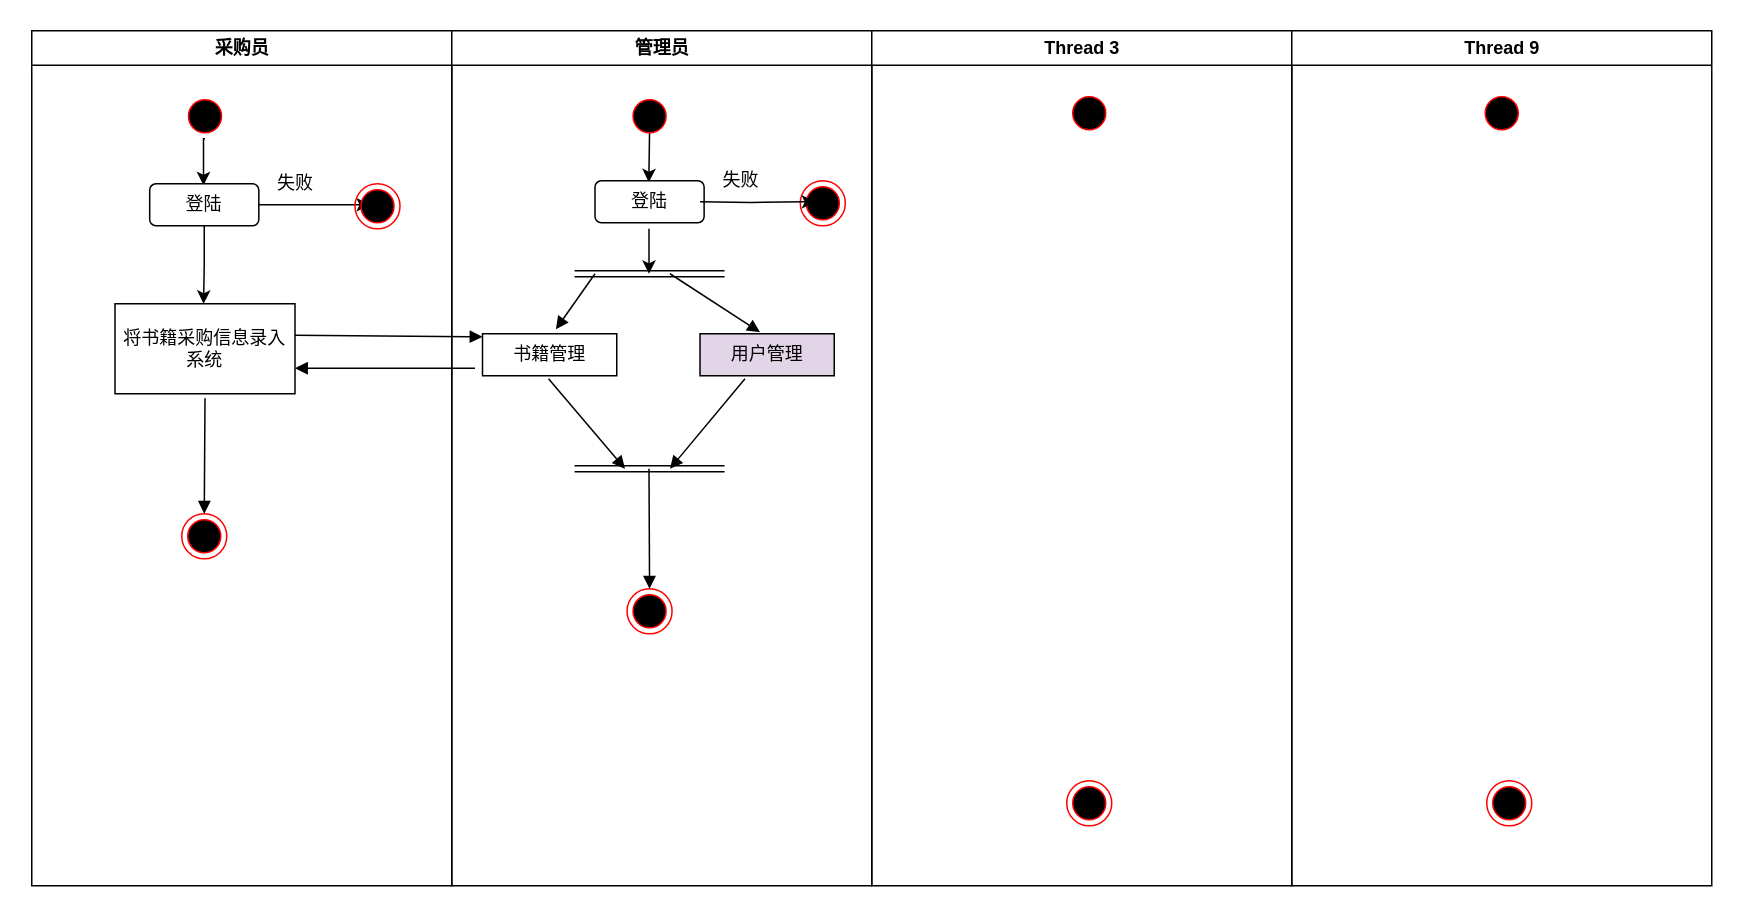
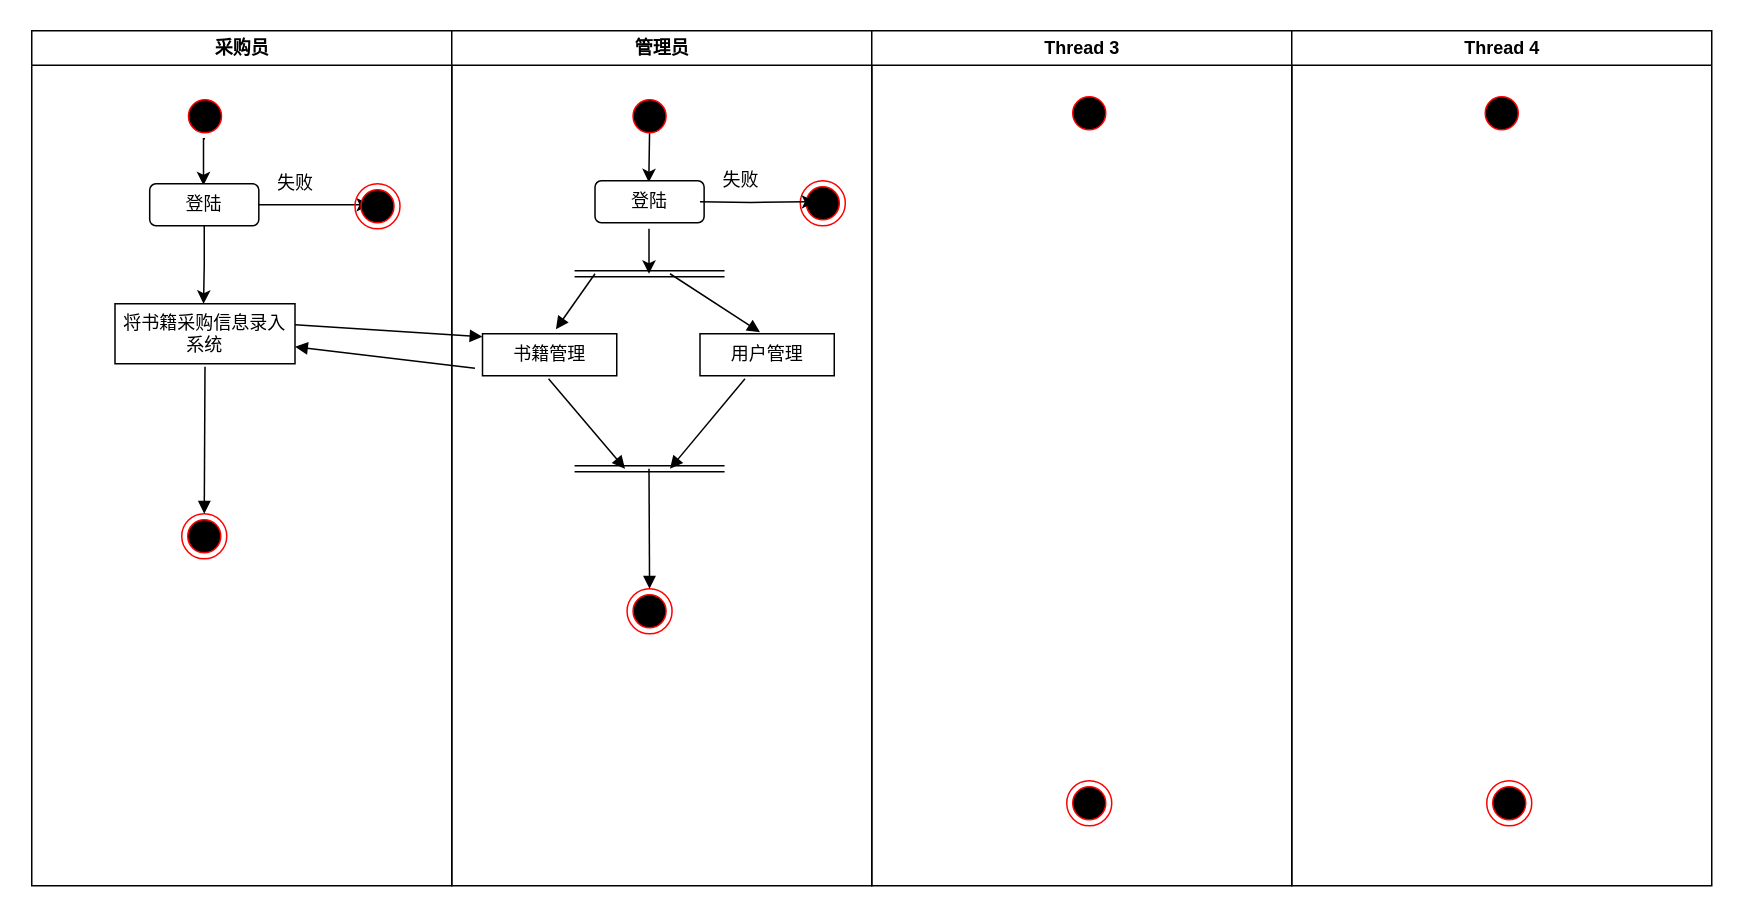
  <mxCell id="0" />
  <mxCell id="1" parent="0" />
  <mxCell id="2" value="采购员" style="swimlane;whiteSpace=wrap" parent="1" vertex="1"><mxGeometry x="20.5" y="20" width="280" height="570" as="geometry" /></mxCell>
  <mxCell id="3" style="edgeStyle=orthogonalEdgeStyle;rounded=0;orthogonalLoop=1;jettySize=auto;html=1;exitX=0.5;exitY=1;exitDx=0;exitDy=0;entryX=0.493;entryY=0.036;entryDx=0;entryDy=0;entryPerimeter=0;" edge="1" parent="2" source="4" target="7"><mxGeometry relative="1" as="geometry" /></mxCell>
  <mxCell id="4" value="" style="ellipse;shape=startState;fillColor=#000000;strokeColor=#ff0000;" parent="2" vertex="1"><mxGeometry x="100.5" y="42" width="30" height="30" as="geometry" /></mxCell>
  <mxCell id="5" style="edgeStyle=orthogonalEdgeStyle;rounded=0;orthogonalLoop=1;jettySize=auto;html=1;entryX=0.333;entryY=0.467;entryDx=0;entryDy=0;entryPerimeter=0;" edge="1" parent="2" source="7" target="8"><mxGeometry relative="1" as="geometry" /></mxCell>
  <mxCell id="6" style="edgeStyle=orthogonalEdgeStyle;rounded=0;orthogonalLoop=1;jettySize=auto;html=1;entryX=0.492;entryY=0;entryDx=0;entryDy=0;entryPerimeter=0;" edge="1" parent="2" source="7" target="10"><mxGeometry relative="1" as="geometry" /></mxCell>
  <mxCell id="7" value="登陆" style="rounded=1;whiteSpace=wrap;html=1;" vertex="1" parent="2"><mxGeometry x="78.63" y="102" width="72.75" height="28" as="geometry" /></mxCell>
  <mxCell id="8" value="" style="ellipse;html=1;shape=endState;fillColor=#000000;strokeColor=#ff0000;" vertex="1" parent="2"><mxGeometry x="215.5" y="102" width="30" height="30" as="geometry" /></mxCell>
  <mxCell id="9" value="失败" style="text;html=1;align=center;verticalAlign=middle;resizable=0;points=[];autosize=1;strokeColor=none;fillColor=none;" vertex="1" parent="2"><mxGeometry x="155.5" y="92" width="40" height="20" as="geometry" /></mxCell>
- <mxCell id="10" value="将书籍采购信息录入系统" style="rounded=0;whiteSpace=wrap;html=1;" vertex="1" parent="2"><mxGeometry x="55.5" y="182" width="120" height="60" as="geometry" /></mxCell>
+ <mxCell id="10" value="将书籍采购信息录入系统" style="rounded=0;whiteSpace=wrap;html=1;" vertex="1" parent="2"><mxGeometry x="55.5" y="182" width="120" height="40" as="geometry" /></mxCell>
  <mxCell id="11" value="" style="ellipse;shape=endState;fillColor=#000000;strokeColor=#ff0000" vertex="1" parent="2"><mxGeometry x="100.01" y="322" width="30" height="30" as="geometry" /></mxCell>
  <mxCell id="12" value="" style="html=1;verticalAlign=bottom;endArrow=block;rounded=0;entryX=0.5;entryY=0;entryDx=0;entryDy=0;exitX=0.5;exitY=1.05;exitDx=0;exitDy=0;exitPerimeter=0;" edge="1" parent="2" source="10" target="11"><mxGeometry width="80" relative="1" as="geometry"><mxPoint x="305.5" y="235" as="sourcePoint" /><mxPoint x="185.5" y="235.02" as="targetPoint" /></mxGeometry></mxCell>
  <mxCell id="13" value="管理员" style="swimlane;whiteSpace=wrap" parent="1" vertex="1"><mxGeometry x="300.5" y="20" width="280" height="570" as="geometry" /></mxCell>
  <mxCell id="14" style="edgeStyle=orthogonalEdgeStyle;rounded=0;orthogonalLoop=1;jettySize=auto;html=1;exitX=0.5;exitY=1;exitDx=0;exitDy=0;entryX=0.493;entryY=0.036;entryDx=0;entryDy=0;entryPerimeter=0;" edge="1" parent="13" target="15"><mxGeometry relative="1" as="geometry"><mxPoint x="131.87" y="68" as="sourcePoint" /></mxGeometry></mxCell>
  <mxCell id="15" value="登陆" style="rounded=1;whiteSpace=wrap;html=1;" vertex="1" parent="13"><mxGeometry x="95.5" y="100" width="72.75" height="28" as="geometry" /></mxCell>
  <mxCell id="16" value="" style="ellipse;html=1;shape=endState;fillColor=#000000;strokeColor=#ff0000;" vertex="1" parent="13"><mxGeometry x="232.37" y="100" width="30" height="30" as="geometry" /></mxCell>
  <mxCell id="17" style="edgeStyle=orthogonalEdgeStyle;rounded=0;orthogonalLoop=1;jettySize=auto;html=1;entryX=0.333;entryY=0.467;entryDx=0;entryDy=0;entryPerimeter=0;" edge="1" parent="13" target="16"><mxGeometry relative="1" as="geometry"><mxPoint x="165.5" y="114" as="sourcePoint" /></mxGeometry></mxCell>
  <mxCell id="18" value="失败" style="text;html=1;align=center;verticalAlign=middle;resizable=0;points=[];autosize=1;strokeColor=none;fillColor=none;" vertex="1" parent="13"><mxGeometry x="172.37" y="90" width="40" height="20" as="geometry" /></mxCell>
  <mxCell id="19" value="" style="ellipse;shape=startState;fillColor=#000000;strokeColor=#ff0000;" vertex="1" parent="13"><mxGeometry x="116.88" y="42" width="30" height="30" as="geometry" /></mxCell>
  <mxCell id="20" value="书籍管理&lt;span style=&quot;color: rgba(0 , 0 , 0 , 0) ; font-family: monospace ; font-size: 0px&quot;&gt;%3CmxGraphModel%3E%3Croot%3E%3CmxCell%20id%3D%220%22%2F%3E%3CmxCell%20id%3D%221%22%20parent%3D%220%22%2F%3E%3CmxCell%20id%3D%222%22%20value%3D%22%22%20style%3D%22ellipse%3Bshape%3DstartState%3BfillColor%3D%23000000%3BstrokeColor%3D%23ff0000%3B%22%20vertex%3D%221%22%20parent%3D%221%22%3E%3CmxGeometry%20x%3D%22854.5%22%20y%3D%22168%22%20width%3D%2230%22%20height%3D%2230%22%20as%3D%22geometry%22%2F%3E%3C%2FmxCell%3E%3C%2Froot%3E%3C%2FmxGraphModel%3E&lt;/span&gt;" style="rounded=0;whiteSpace=wrap;html=1;" vertex="1" parent="13"><mxGeometry x="20.5" y="202" width="89.5" height="28" as="geometry" /></mxCell>
  <mxCell id="21" value="" style="shape=link;html=1;rounded=0;" edge="1" parent="13"><mxGeometry width="100" relative="1" as="geometry"><mxPoint x="81.88" y="162" as="sourcePoint" /><mxPoint x="181.88" y="162" as="targetPoint" /></mxGeometry></mxCell>
- <mxCell id="22" value="用户管理" style="rounded=0;whiteSpace=wrap;html=1;fillColor=#e1d5e7;" vertex="1" parent="13"><mxGeometry x="165.5" y="202" width="89.5" height="28" as="geometry" /></mxCell>
+ <mxCell id="22" value="用户管理" style="rounded=0;whiteSpace=wrap;html=1;" vertex="1" parent="13"><mxGeometry x="165.5" y="202" width="89.5" height="28" as="geometry" /></mxCell>
  <mxCell id="23" value="" style="shape=link;html=1;rounded=0;" edge="1" parent="13"><mxGeometry width="100" relative="1" as="geometry"><mxPoint x="81.88" y="292" as="sourcePoint" /><mxPoint x="181.88" y="292" as="targetPoint" /></mxGeometry></mxCell>
  <mxCell id="24" value="" style="ellipse;shape=endState;fillColor=#000000;strokeColor=#ff0000" vertex="1" parent="13"><mxGeometry x="116.88" y="372" width="30" height="30" as="geometry" /></mxCell>
  <mxCell id="25" value="Thread 3" style="swimlane;whiteSpace=wrap" parent="1" vertex="1"><mxGeometry x="580.5" y="20" width="280" height="570" as="geometry"><mxRectangle x="724.5" y="128" width="80" height="23" as="alternateBounds" /></mxGeometry></mxCell>
  <mxCell id="26" value="" style="ellipse;shape=endState;fillColor=#000000;strokeColor=#ff0000" parent="25" vertex="1"><mxGeometry x="130" y="500" width="30" height="30" as="geometry" /></mxCell>
  <mxCell id="27" value="" style="ellipse;shape=startState;fillColor=#000000;strokeColor=#ff0000;" vertex="1" parent="25"><mxGeometry x="130" y="40" width="30" height="30" as="geometry" /></mxCell>
- <mxCell id="28" value="Thread 9" style="swimlane;whiteSpace=wrap" vertex="1" parent="1"><mxGeometry x="860.5" y="20" width="280" height="570" as="geometry"><mxRectangle x="724.5" y="128" width="80" height="23" as="alternateBounds" /></mxGeometry></mxCell>
+ <mxCell id="28" value="Thread 4" style="swimlane;whiteSpace=wrap" vertex="1" parent="1"><mxGeometry x="860.5" y="20" width="280" height="570" as="geometry"><mxRectangle x="724.5" y="128" width="80" height="23" as="alternateBounds" /></mxGeometry></mxCell>
  <mxCell id="29" value="" style="ellipse;shape=endState;fillColor=#000000;strokeColor=#ff0000" vertex="1" parent="28"><mxGeometry x="130" y="500" width="30" height="30" as="geometry" /></mxCell>
  <mxCell id="30" value="" style="ellipse;shape=startState;fillColor=#000000;strokeColor=#ff0000;" vertex="1" parent="28"><mxGeometry x="125" y="40" width="30" height="30" as="geometry" /></mxCell>
  <mxCell id="31" style="edgeStyle=orthogonalEdgeStyle;rounded=0;orthogonalLoop=1;jettySize=auto;html=1;" edge="1" parent="1"><mxGeometry relative="1" as="geometry"><mxPoint x="432" y="182" as="targetPoint" /><mxPoint x="432" y="152" as="sourcePoint" /></mxGeometry></mxCell>
  <mxCell id="32" value="" style="html=1;verticalAlign=bottom;endArrow=block;rounded=0;entryX=0.547;entryY=-0.107;entryDx=0;entryDy=0;entryPerimeter=0;" edge="1" parent="1" target="20"><mxGeometry width="80" relative="1" as="geometry"><mxPoint x="396" y="182" as="sourcePoint" /><mxPoint x="546" y="262" as="targetPoint" /></mxGeometry></mxCell>
  <mxCell id="33" value="" style="html=1;verticalAlign=bottom;endArrow=block;rounded=0;entryX=0.447;entryY=-0.036;entryDx=0;entryDy=0;entryPerimeter=0;" edge="1" parent="1" target="22"><mxGeometry width="80" relative="1" as="geometry"><mxPoint x="446" y="182" as="sourcePoint" /><mxPoint x="379.957" y="229.004" as="targetPoint" /></mxGeometry></mxCell>
  <mxCell id="34" value="" style="html=1;verticalAlign=bottom;endArrow=block;rounded=0;" edge="1" parent="1"><mxGeometry width="80" relative="1" as="geometry"><mxPoint x="496" y="252" as="sourcePoint" /><mxPoint x="446" y="312" as="targetPoint" /></mxGeometry></mxCell>
  <mxCell id="35" value="" style="html=1;verticalAlign=bottom;endArrow=block;rounded=0;exitX=0.492;exitY=1.071;exitDx=0;exitDy=0;exitPerimeter=0;" edge="1" parent="1" source="20"><mxGeometry width="80" relative="1" as="geometry"><mxPoint x="416" y="202" as="sourcePoint" /><mxPoint x="416" y="312" as="targetPoint" /></mxGeometry></mxCell>
  <mxCell id="36" value="" style="html=1;verticalAlign=bottom;endArrow=block;rounded=0;entryX=0.5;entryY=0;entryDx=0;entryDy=0;" edge="1" parent="1" target="24"><mxGeometry width="80" relative="1" as="geometry"><mxPoint x="432" y="312" as="sourcePoint" /><mxPoint x="426" y="322" as="targetPoint" /></mxGeometry></mxCell>
  <mxCell id="37" value="" style="html=1;verticalAlign=bottom;endArrow=block;rounded=0;entryX=1;entryY=0.717;entryDx=0;entryDy=0;entryPerimeter=0;" edge="1" parent="1" target="10"><mxGeometry width="80" relative="1" as="geometry"><mxPoint x="316" y="245" as="sourcePoint" /><mxPoint x="379.957" y="229.004" as="targetPoint" /></mxGeometry></mxCell>
  <mxCell id="38" value="" style="html=1;verticalAlign=bottom;endArrow=block;rounded=0;entryX=0;entryY=0.071;entryDx=0;entryDy=0;entryPerimeter=0;exitX=1;exitY=0.35;exitDx=0;exitDy=0;exitPerimeter=0;" edge="1" parent="1" source="10" target="20"><mxGeometry width="80" relative="1" as="geometry"><mxPoint x="416" y="202" as="sourcePoint" /><mxPoint x="389.957" y="239.004" as="targetPoint" /></mxGeometry></mxCell>
